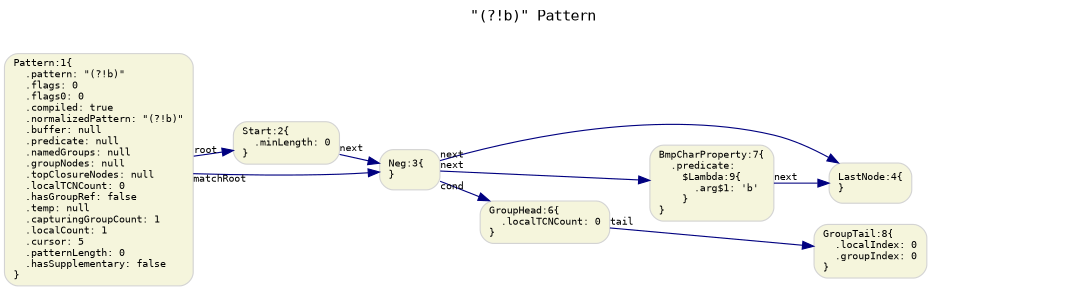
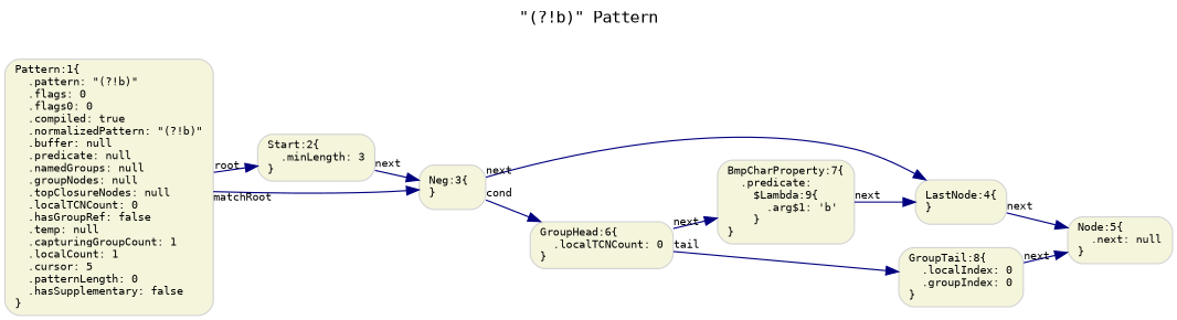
  digraph {
    fontname=Monospace
    fontsize=13
    label="\"(?!b)\" Pattern\l"
    labelloc=t
    rankdir=LR
    node [color=LightGray fillcolor=Beige fontname=Monospace fontsize=9 shape=box style="rounded,filled"]
    edge [color=Navy fontname=Monospace fontsize=9 taillabel=next]
    n1 [label="Pattern:1\{\l  .pattern: \"(?!b)\"\l  .flags: 0\l  .flags0: 0\l  .compiled: true\l  .normalizedPattern: \"(?!b)\"\l  .buffer: null\l  .predicate: null\l  .namedGroups: null\l  .groupNodes: null\l  .topClosureNodes: null\l  .localTCNCount: 0\l  .hasGroupRef: false\l  .temp: null\l  .capturingGroupCount: 1\l  .localCount: 1\l  .cursor: 5\l  .patternLength: 0\l  .hasSupplementary: false\l\}\l"]
-   n2 [label="Start:2\{\l  .minLength: 0\l\}\l"]
+   n2 [label="Start:2\{\l  .minLength: 3\l\}\l"]
    n3 [label="Neg:3\{\l\}\l"]
    n4 [label="LastNode:4\{\l\}\l"]
    n5 [label="GroupHead:6\{\l  .localTCNCount: 0\l\}\l"]
+   n6 [label="Node:5\{\l  .next: null\l\}\l"]
    n7 [label="BmpCharProperty:7\{\l  .predicate:\l    $Lambda:9\{\l      .arg$1: 'b'\l    \}\l\}\l"]
    n8 [label="GroupTail:8\{\l  .localIndex: 0\l  .groupIndex: 0\l\}\l"]
    n1 -> n2 [taillabel=root]
    n1 -> n3 [taillabel=matchRoot]
    n2 -> n3
    n3 -> n4
    n3 -> n5 [taillabel=cond]
-   n3 -> n7
+   n4 -> n6
+   n5 -> n7
    n5 -> n8 [taillabel=tail]
    n7 -> n4
+   n8 -> n6
  }
